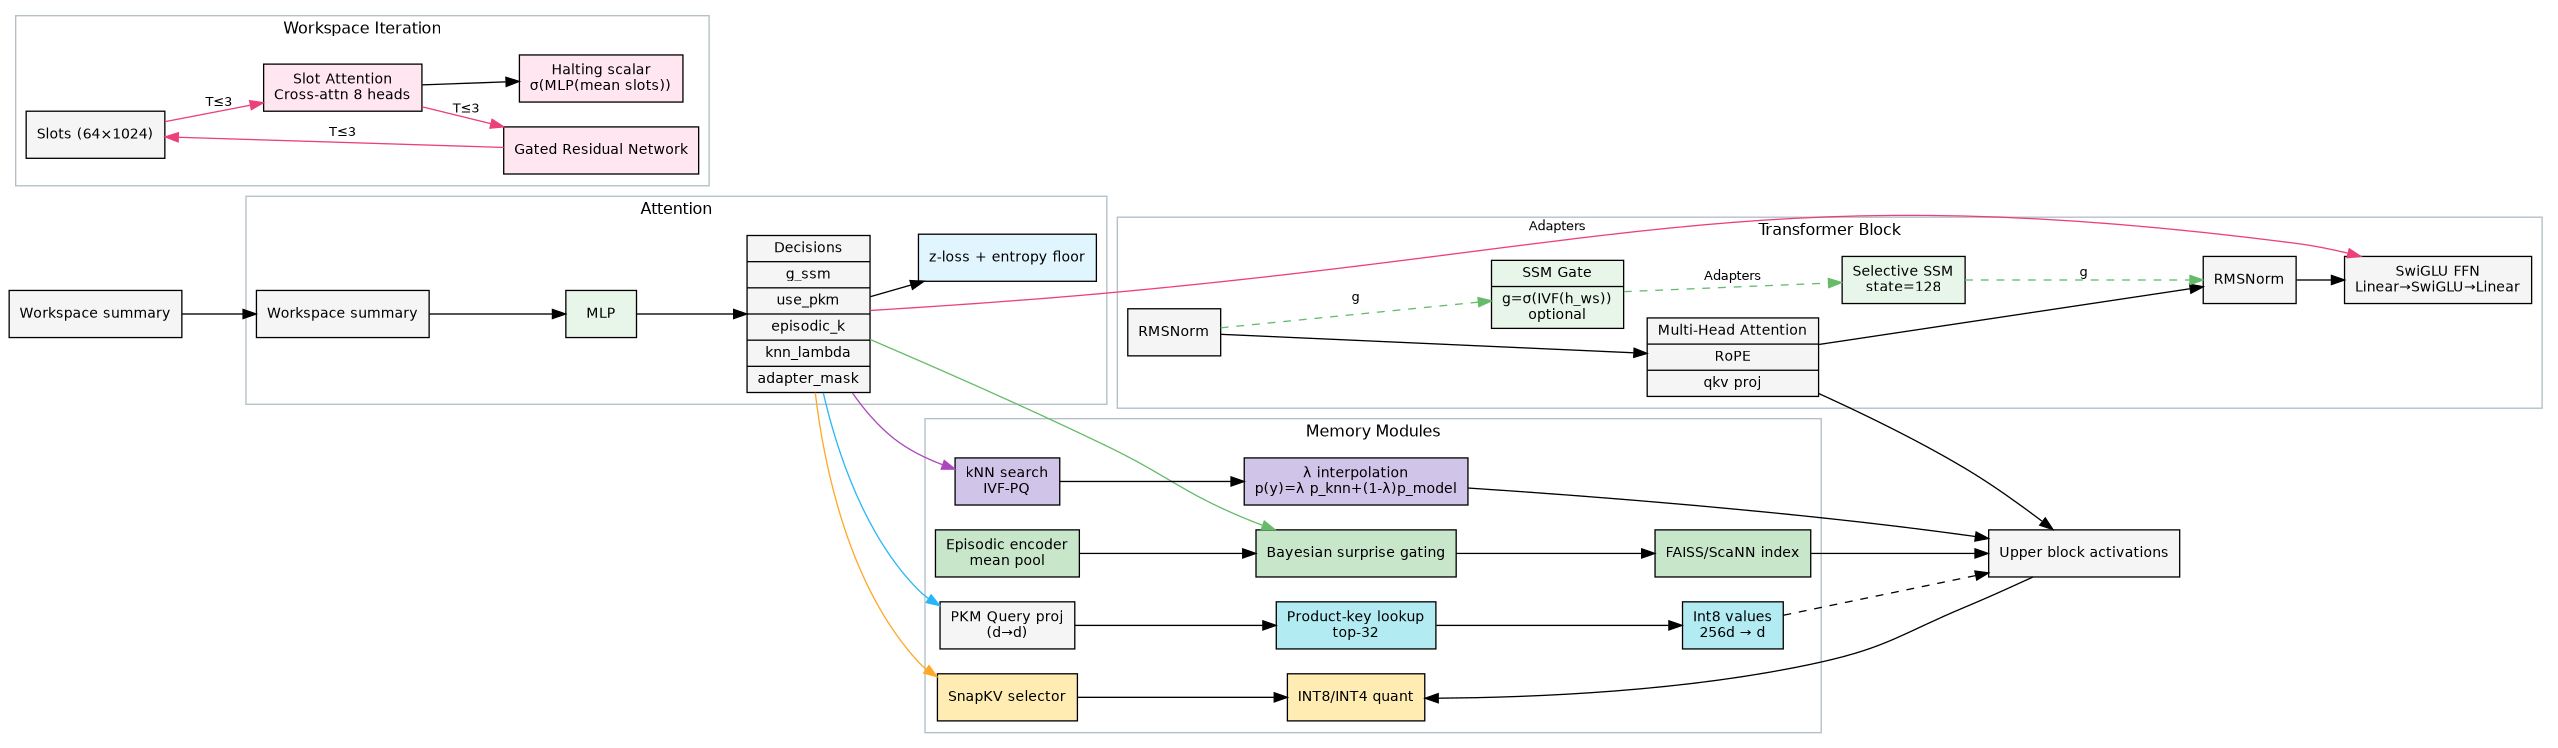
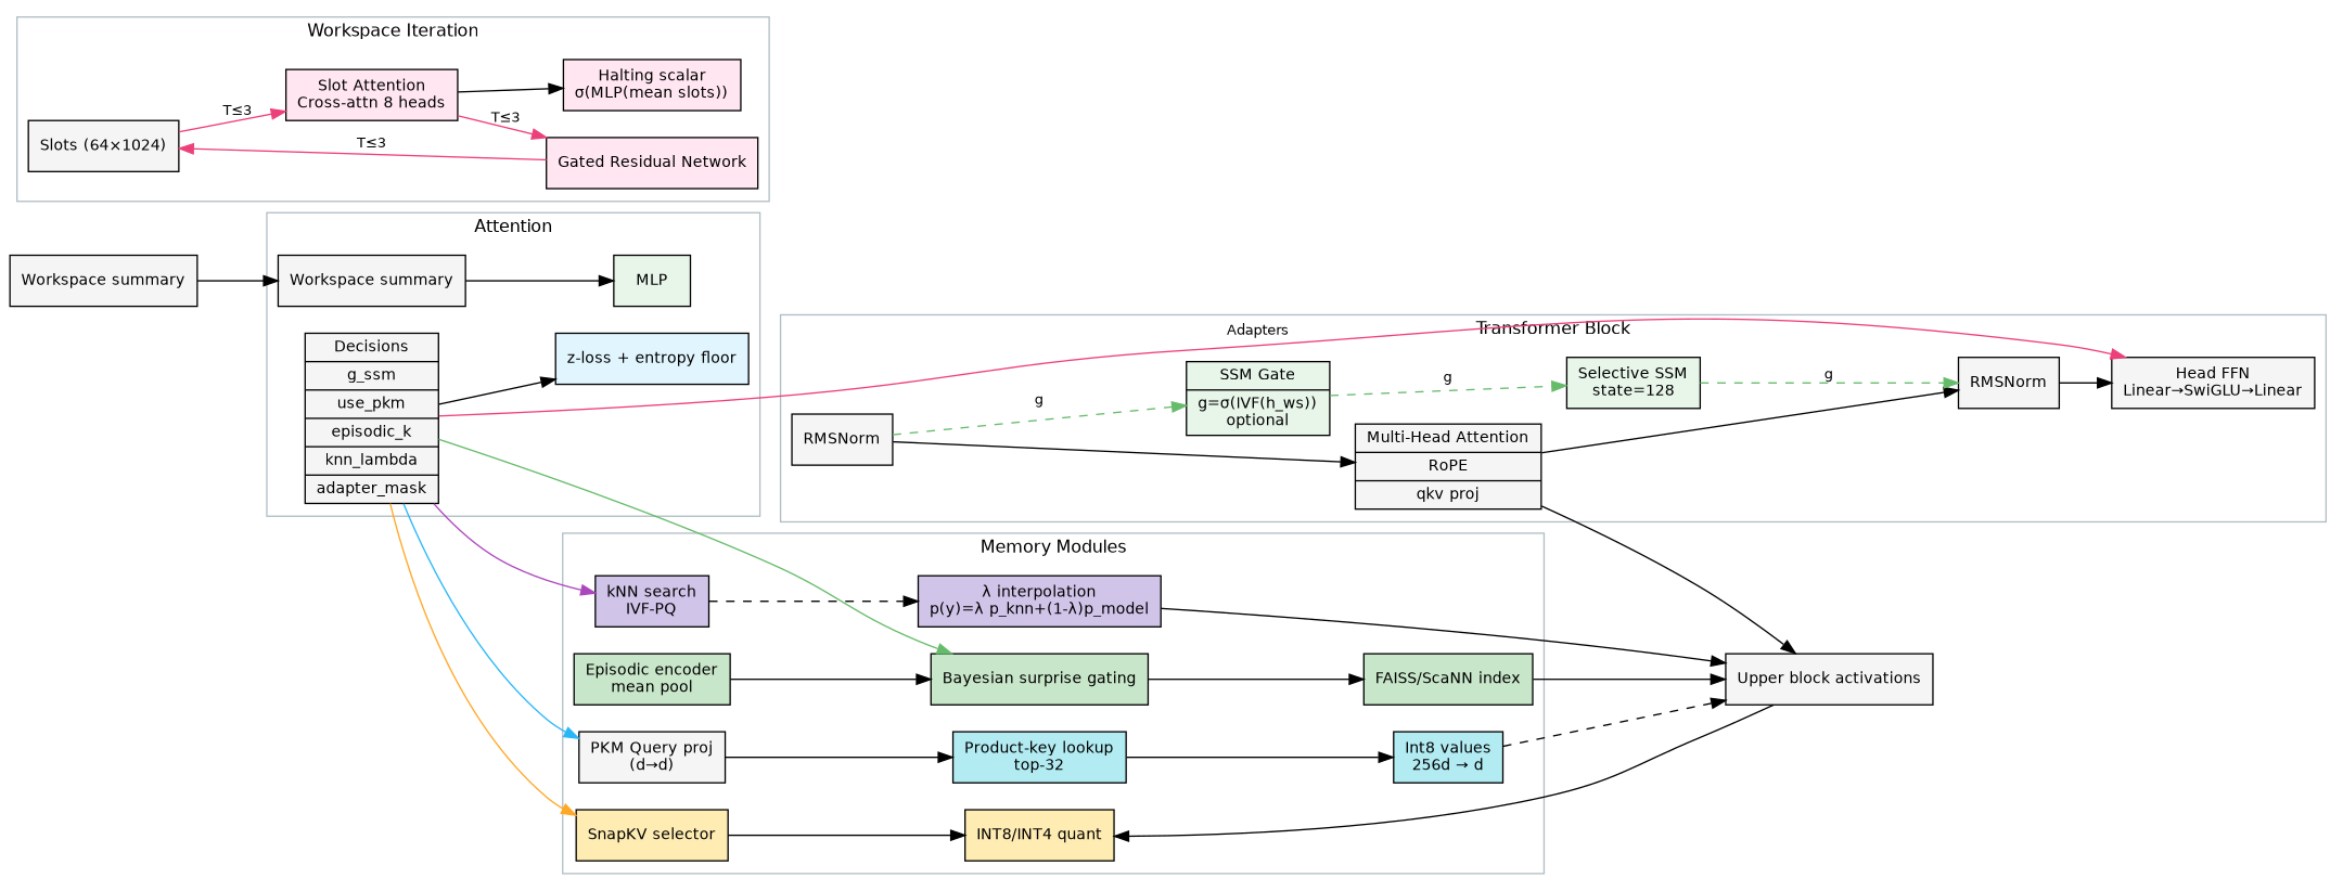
  digraph {
    fontname=Helvetica
    fontsize=12
    rankdir=LR
    node [fillcolor="#F5F5F5" fontname=Helvetica fontsize=11 shape=record style=filled]
    edge [fontname=Helvetica fontsize=10]
    n1 [label=RMSNorm]
    n2 [label="Multi-Head Attention | RoPE | qkv proj"]
    n3 [fillcolor="#E8F5E9" label="SSM Gate | g=σ(IVF(h_ws))\noptional"]
    n4 [label=RMSNorm]
    n5 [fillcolor="#E8F5E9" label="Selective SSM\nstate=128"]
-   n6 [label="SwiGLU FFN\nLinear→SwiGLU→Linear"]
+   n6 [label="Head FFN\nLinear→SwiGLU→Linear"]
    n7 [label="Slots (64×1024)"]
    n8 [fillcolor="#FFE6F0" label="Slot Attention\nCross-attn 8 heads"]
    n9 [fillcolor="#FFE6F0" label="Gated Residual Network"]
    n10 [fillcolor="#FFE6F0" label="Halting scalar\nσ(MLP(mean slots))"]
    n11 [label="Workspace summary"]
    n12 [fillcolor="#E8F5E9" label=MLP]
    n13 [label="Decisions | g_ssm | use_pkm | episodic_k | knn_lambda | adapter_mask"]
    n14 [fillcolor="#E1F5FE" label="z-loss + entropy floor" shape=box]
    n15 [label="PKM Query proj\n(d→d)"]
    n16 [fillcolor="#B2EBF2" label="Product-key lookup\ntop-32"]
    n17 [fillcolor="#B2EBF2" label="Int8 values\n256d → d"]
    n18 [fillcolor="#C8E6C9" label="Episodic encoder\nmean pool"]
    n19 [fillcolor="#C8E6C9" label="Bayesian surprise gating"]
    n20 [fillcolor="#C8E6C9" label="FAISS/ScaNN index"]
    n21 [fillcolor="#D1C4E9" label="kNN search\nIVF-PQ"]
    n22 [fillcolor="#D1C4E9" label="λ interpolation\np(y)=λ p_knn+(1-λ)p_model"]
    n23 [fillcolor="#FFECB3" label="SnapKV selector"]
    n24 [fillcolor="#FFECB3" label="INT8/INT4 quant"]
    n25 [label="Upper block activations" shape=box]
    n26 [label="Workspace summary" shape=box]
    subgraph cluster_1 {
      color="#B0BEC5"
      label="Transformer Block"
      n1
      n2
      n3
      n4
      n5
      n6
    }
    subgraph cluster_2 {
      color="#B0BEC5"
      label="Workspace Iteration"
      n7
      n8
      n9
      n10
    }
    subgraph cluster_3 {
      color="#B0BEC5"
      label=Attention
      n11
      n12
      n13
      n14
    }
    subgraph cluster_4 {
      color="#B0BEC5"
      label="Memory Modules"
      n15
      n16
      n17
      n18
      n19
      n20
      n21
      n22
      n23
      n24
    }
    n1 -> n2
    n1 -> n3 [color="#66BB6A" label=g style=dashed]
    n2 -> n4
    n2 -> n25
-   n3 -> n5 [color="#66BB6A" label=Adapters style=dashed]
+   n3 -> n5 [color="#66BB6A" label=g style=dashed]
    n4 -> n6
    n5 -> n4 [color="#66BB6A" label=g style=dashed]
    n7 -> n8 [color="#EC407A" label="T≤3"]
    n8 -> n9 [color="#EC407A" label="T≤3"]
    n8 -> n10
    n9 -> n7 [color="#EC407A" label="T≤3"]
    n11 -> n12
-   n12 -> n13
    n13 -> n6 [color="#EC407A" label=Adapters]
    n13 -> n14
    n13 -> n15 [color="#29B6F6"]
    n13 -> n19 [color="#66BB6A"]
    n13 -> n21 [color="#AB47BC"]
    n13 -> n23 [color="#FFA726"]
    n15 -> n16
    n16 -> n17
    n17 -> n25 [style=dashed]
    n18 -> n19
    n19 -> n20
    n20 -> n25
-   n21 -> n22
+   n21 -> n22 [style=dashed]
    n22 -> n25
    n23 -> n24
    n25 -> n24
    n26 -> n11
  }
